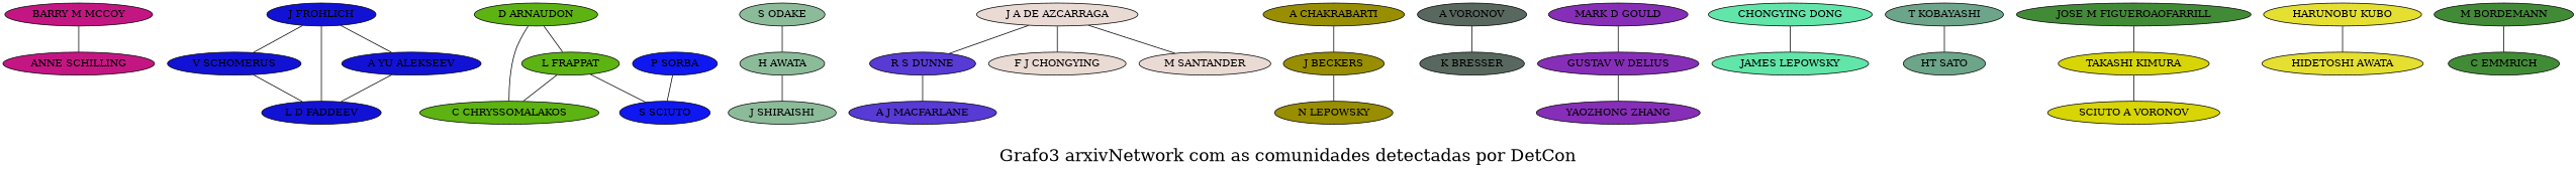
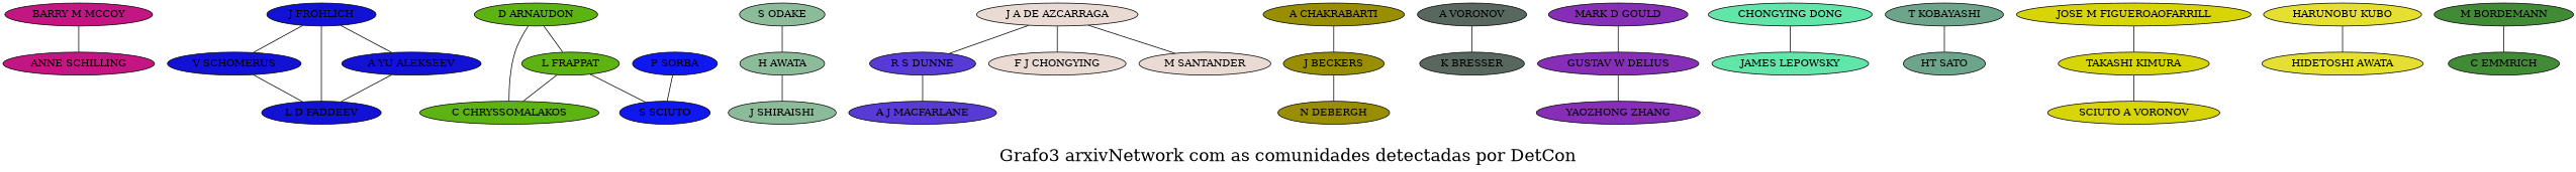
  graph {
    fontsize=24
    label="\nGrafo3 arxivNetwork com as comunidades detectadas por DetCon\n"
    splines=true
    node [fillcolor="#1212D5" shape=ellipse style=filled]
    n1 [fillcolor="#C41683" height=0.3 label="BARRY M MCCOY" width=0.3]
    n2 [fillcolor="#C41683" height=0.3 label="ANNE SCHILLING" width=0.3]
    n3 [height=0.3 label="V SCHOMERUS" width=0.3]
    n4 [height=0.3 label="L D FADDEEV" width=0.3]
    n5 [fillcolor="#5DB311" height=0.3 label="D ARNAUDON" width=0.3]
    n6 [fillcolor="#5DB311" height=0.3 label="C CHRYSSOMALAKOS" width=0.3]
    n7 [fillcolor="#5DB311" height=0.3 label="L FRAPPAT" width=0.3]
    n8 [fillcolor="#0F18F1" height=0.3 label="S SCIUTO" width=0.3]
    n9 [fillcolor="#8CBB9A" height=0.3 label="H AWATA" width=0.3]
    n10 [fillcolor="#8CBB9A" height=0.3 label="J SHIRAISHI" width=0.3]
    n11 [fillcolor="#583AD5" height=0.3 label="A J MACFARLANE" width=0.3]
    n12 [fillcolor="#583AD5" height=0.3 label="R S DUNNE" width=0.3]
    n13 [height=0.3 label="J FROHLICH" width=0.3]
    n14 [height=0.3 label="A YU ALEKSEEV" width=0.3]
    n15 [fillcolor="#0F18F1" height=0.3 label="P SORBA" width=0.3]
    n16 [fillcolor="#988E00" height=0.3 label="A CHAKRABARTI" width=0.3]
    n17 [fillcolor="#988E00" height=0.3 label="J BECKERS" width=0.3]
-   n18 [fillcolor="#988E00" height=0.3 label="N LEPOWSKY" width=0.3]
+   n18 [fillcolor="#988E00" height=0.3 label="N DEBERGH" width=0.3]
    n19 [fillcolor="#8CBB9A" height=0.3 label="S ODAKE" width=0.3]
    n20 [fillcolor="#58685F" height=0.3 label="A VORONOV" width=0.3]
    n21 [fillcolor="#58685F" height=0.3 label="K BRESSER" width=0.3]
    n22 [fillcolor="#872EB8" height=0.3 label="GUSTAV W DELIUS" width=0.3]
    n23 [fillcolor="#872EB8" height=0.3 label="YAOZHONG ZHANG" width=0.3]
    n24 [fillcolor="#61E5A9" height=0.3 label="CHONGYING DONG" width=0.3]
    n25 [fillcolor="#61E5A9" height=0.3 label="JAMES LEPOWSKY" width=0.3]
    n26 [fillcolor="#E9DAD3" height=0.3 label="J A DE AZCARRAGA" width=0.3]
    n27 [fillcolor="#E9DAD3" height=0.3 label="F J CHONGYING" width=0.3]
    n28 [fillcolor="#E9DAD3" height=0.3 label="M SANTANDER" width=0.3]
    n29 [fillcolor="#6CA589" height=0.3 label="T KOBAYASHI" width=0.3]
    n30 [fillcolor="#6CA589" height=0.3 label="HT SATO" width=0.3]
    n31 [fillcolor="#D7D505" height=0.3 label="SCIUTO A VORONOV" width=0.3]
    n32 [fillcolor="#D7D505" height=0.3 label="TAKASHI KIMURA" width=0.3]
-   n33 [fillcolor="#428B36" height=0.3 label="JOSE M FIGUEROAOFARRILL" width=0.3]
+   n33 [fillcolor="#D7D505" height=0.3 label="JOSE M FIGUEROAOFARRILL" width=0.3]
    n34 [fillcolor="#E4DF31" height=0.3 label="HARUNOBU KUBO" width=0.3]
    n35 [fillcolor="#E4DF31" height=0.3 label="HIDETOSHI AWATA" width=0.3]
    n36 [fillcolor="#428B36" height=0.3 label="M BORDEMANN" width=0.3]
    n37 [fillcolor="#428B36" height=0.3 label="C EMMRICH" width=0.3]
    n38 [fillcolor="#872EB8" height=0.3 label="MARK D GOULD" width=0.3]
    n1 -- n2
    n3 -- n4
    n5 -- n6
    n5 -- n7
    n7 -- n6
    n7 -- n8
    n9 -- n10
    n12 -- n11
    n13 -- n3
    n13 -- n4
    n13 -- n14
    n14 -- n4
    n15 -- n8
    n16 -- n17
    n17 -- n18
    n19 -- n9
    n20 -- n21
    n22 -- n23
    n24 -- n25
    n26 -- n12
    n26 -- n27
    n26 -- n28
    n29 -- n30
    n32 -- n31
    n33 -- n32
    n34 -- n35
    n36 -- n37
    n38 -- n22
  }
